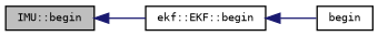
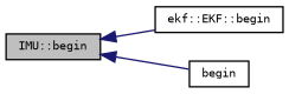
  digraph {
    rankdir=LR
    node [color=black fontname=DejaVuSansMono fontsize=8 shape=record]
    edge [color=midnightblue dir=back fontname=DejaVuSansMono fontsize=8 labelfontname=DejaVuSansMono labelfontsize=8 style=solid]
    n1 [fillcolor=grey75 fontcolor=black height=0.2 label="IMU::begin" style=filled width=0.4]
    n2 [height=0.2 label="ekf::EKF::begin" width=0.4]
    n3 [height=0.2 label=begin width=0.4]
    n1 -> n2
-   n2 -> n3
+   n1 -> n3
  }
